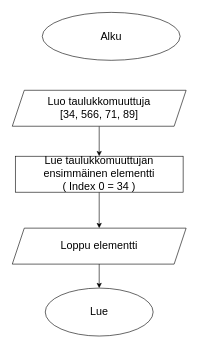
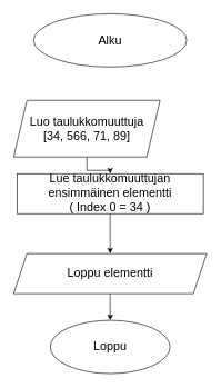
  <mxCell id="0" />
  <mxCell id="1" parent="0" />
- <mxCell id="2" value="&lt;font style=&quot;font-size: 18px;&quot;&gt;Alku&lt;/font&gt;" style="ellipse;whiteSpace=wrap;html=1;" vertex="1" parent="1"><mxGeometry x="70" y="20" width="230" height="80" as="geometry" /></mxCell>
+ <mxCell id="2" value="&lt;font style=&quot;font-size: 18px;&quot;&gt;Alku&lt;/font&gt;" style="ellipse;whiteSpace=wrap;html=1;" vertex="1" parent="1"><mxGeometry x="50" y="20" width="230" height="80" as="geometry" /></mxCell>
  <mxCell id="3" value="" style="edgeStyle=orthogonalEdgeStyle;rounded=0;orthogonalLoop=1;jettySize=auto;html=1;fontSize=18;" edge="1" parent="1" source="4" target="6"><mxGeometry relative="1" as="geometry" /></mxCell>
- <mxCell id="4" value="Luo taulukkomuuttuja &lt;br&gt;[&lt;span&gt;34, 566, 71, 89]&lt;/span&gt;" style="shape=parallelogram;perimeter=parallelogramPerimeter;whiteSpace=wrap;html=1;fixedSize=1;fontSize=18;" vertex="1" parent="1"><mxGeometry x="20" y="150" width="290" height="60" as="geometry" /></mxCell>
+ <mxCell id="4" value="Luo taulukkomuuttuja &lt;br&gt;[&lt;span&gt;34, 566, 71, 89]&lt;/span&gt;" style="shape=parallelogram;perimeter=parallelogramPerimeter;whiteSpace=wrap;html=1;fixedSize=1;fontSize=18;" vertex="1" parent="1"><mxGeometry x="20" y="150" width="220" height="85" as="geometry" /></mxCell>
  <mxCell id="5" value="" style="edgeStyle=orthogonalEdgeStyle;rounded=0;orthogonalLoop=1;jettySize=auto;html=1;fontSize=18;" edge="1" parent="1" source="6" target="8"><mxGeometry relative="1" as="geometry" /></mxCell>
  <mxCell id="6" value="Lue taulukkomuuttujan ensimmäinen elementti &lt;br&gt;( Index 0 = 34 )" style="rounded=0;whiteSpace=wrap;html=1;fontSize=18;" vertex="1" parent="1"><mxGeometry x="25" y="260" width="280" height="60" as="geometry" /></mxCell>
  <mxCell id="7" value="" style="edgeStyle=orthogonalEdgeStyle;rounded=0;orthogonalLoop=1;jettySize=auto;html=1;fontSize=18;" edge="1" parent="1" source="8" target="9"><mxGeometry relative="1" as="geometry" /></mxCell>
  <mxCell id="8" value="Loppu elementti" style="shape=parallelogram;perimeter=parallelogramPerimeter;whiteSpace=wrap;html=1;fixedSize=1;fontSize=18;rounded=0;" vertex="1" parent="1"><mxGeometry x="20" y="380" width="290" height="60" as="geometry" /></mxCell>
- <mxCell id="9" value="Lue" style="ellipse;whiteSpace=wrap;html=1;fontSize=18;" vertex="1" parent="1"><mxGeometry x="75" y="480" width="180" height="80" as="geometry" /></mxCell>
+ <mxCell id="9" value="Loppu" style="ellipse;whiteSpace=wrap;html=1;fontSize=18;" vertex="1" parent="1"><mxGeometry x="75" y="480" width="180" height="80" as="geometry" /></mxCell>
